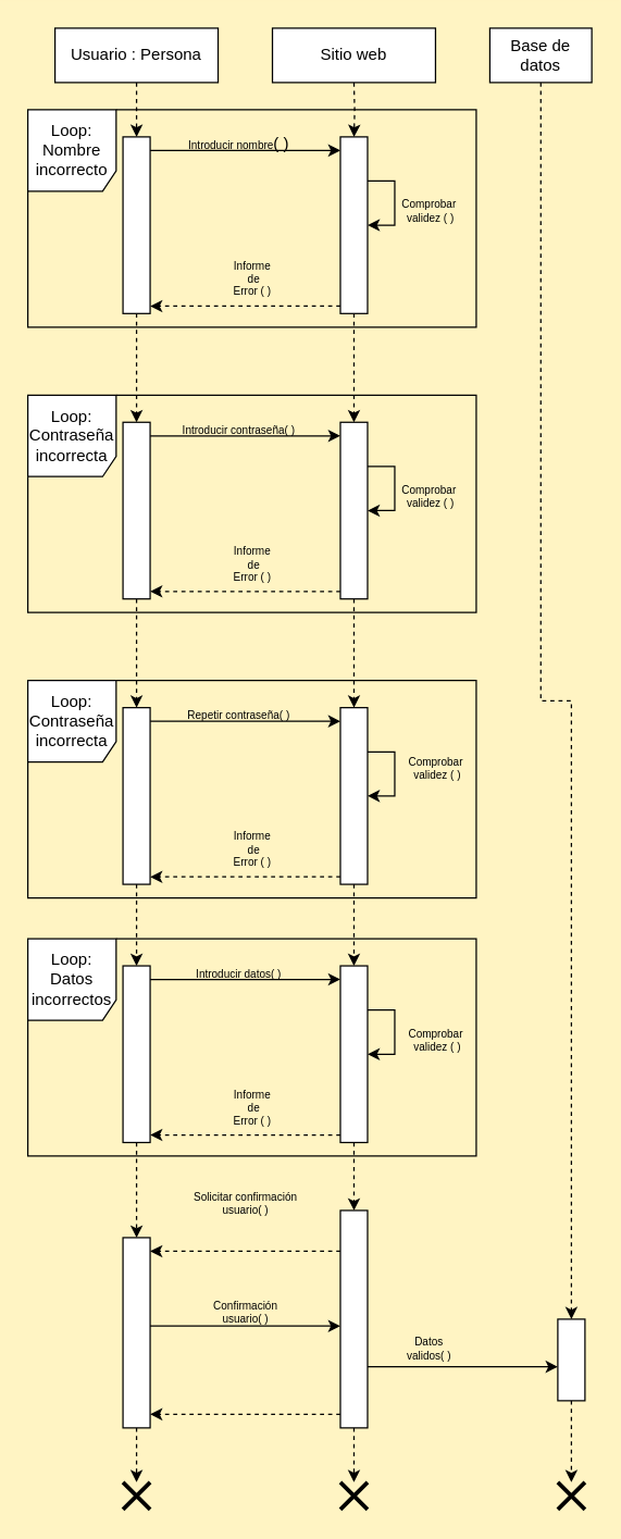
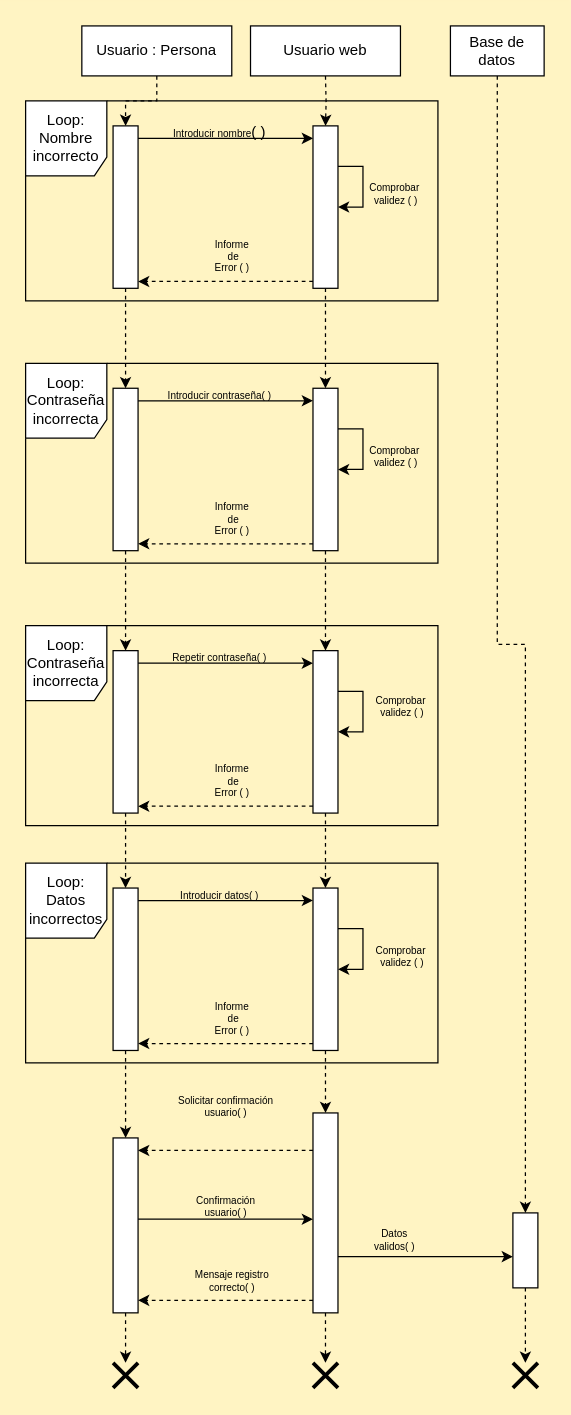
  <mxCell id="0" />
  <mxCell id="1" parent="0" />
- <mxCell id="2" value="Usuario : Persona" style="rounded=0;whiteSpace=wrap;html=1;" parent="1" vertex="1"><mxGeometry x="40" y="20" width="120" height="40" as="geometry" /></mxCell>
+ <mxCell id="2" value="Usuario : Persona" style="rounded=0;whiteSpace=wrap;html=1;" parent="1" vertex="1"><mxGeometry x="65" y="20" width="120" height="40" as="geometry" /></mxCell>
  <mxCell id="3" value="Base de datos" style="rounded=0;whiteSpace=wrap;html=1;" parent="1" vertex="1"><mxGeometry x="360" y="20" width="75" height="40" as="geometry" /></mxCell>
  <mxCell id="4" style="edgeStyle=orthogonalEdgeStyle;rounded=0;orthogonalLoop=1;jettySize=auto;html=1;exitX=0.5;exitY=1;exitDx=0;exitDy=0;entryX=0.5;entryY=0;entryDx=0;entryDy=0;dashed=1;" parent="1" source="2" target="6" edge="1"><mxGeometry relative="1" as="geometry" /></mxCell>
  <mxCell id="5" style="edgeStyle=orthogonalEdgeStyle;rounded=0;orthogonalLoop=1;jettySize=auto;html=1;exitX=0.5;exitY=1;exitDx=0;exitDy=0;entryX=0.5;entryY=0;entryDx=0;entryDy=0;dashed=1;" parent="1" source="6" target="29" edge="1"><mxGeometry relative="1" as="geometry" /></mxCell>
  <mxCell id="6" value="" style="rounded=0;whiteSpace=wrap;html=1;" parent="1" vertex="1"><mxGeometry x="90" y="100" width="20" height="130" as="geometry" /></mxCell>
  <mxCell id="7" value="&lt;font style=&quot;font-size: 8px;&quot;&gt;Introducir nombre&lt;/font&gt;( )" style="text;html=1;align=center;verticalAlign=middle;resizable=0;points=[];autosize=1;strokeColor=none;fillColor=none;" parent="1" vertex="1"><mxGeometry x="125" y="90" width="100" height="30" as="geometry" /></mxCell>
- <mxCell id="8" value="Sitio web" style="rounded=0;whiteSpace=wrap;html=1;" parent="1" vertex="1"><mxGeometry x="200" y="20" width="120" height="40" as="geometry" /></mxCell>
+ <mxCell id="8" value="Usuario web" style="rounded=0;whiteSpace=wrap;html=1;" parent="1" vertex="1"><mxGeometry x="200" y="20" width="120" height="40" as="geometry" /></mxCell>
  <mxCell id="9" style="edgeStyle=orthogonalEdgeStyle;rounded=0;orthogonalLoop=1;jettySize=auto;html=1;exitX=0.5;exitY=1;exitDx=0;exitDy=0;entryX=0.5;entryY=0;entryDx=0;entryDy=0;dashed=1;" parent="1" target="12" edge="1"><mxGeometry relative="1" as="geometry"><mxPoint x="260" y="60" as="sourcePoint" /></mxGeometry></mxCell>
  <mxCell id="10" style="edgeStyle=orthogonalEdgeStyle;rounded=0;orthogonalLoop=1;jettySize=auto;html=1;exitX=0;exitY=0.75;exitDx=0;exitDy=0;entryX=1;entryY=0.5;entryDx=0;entryDy=0;dashed=1;" parent="1" edge="1"><mxGeometry relative="1" as="geometry"><mxPoint x="250" y="224.5" as="sourcePoint" /><mxPoint x="110" y="224.5" as="targetPoint" /></mxGeometry></mxCell>
  <mxCell id="11" style="edgeStyle=orthogonalEdgeStyle;rounded=0;orthogonalLoop=1;jettySize=auto;html=1;exitX=0.5;exitY=1;exitDx=0;exitDy=0;dashed=1;" parent="1" source="12" target="22" edge="1"><mxGeometry relative="1" as="geometry" /></mxCell>
  <mxCell id="12" value="" style="rounded=0;whiteSpace=wrap;html=1;" parent="1" vertex="1"><mxGeometry x="250" y="100" width="20" height="130" as="geometry" /></mxCell>
  <mxCell id="13" style="edgeStyle=orthogonalEdgeStyle;rounded=0;orthogonalLoop=1;jettySize=auto;html=1;exitX=1;exitY=0.25;exitDx=0;exitDy=0;entryX=0;entryY=0.25;entryDx=0;entryDy=0;startArrow=none;startFill=0;" parent="1" edge="1"><mxGeometry relative="1" as="geometry"><mxPoint x="110" y="110" as="sourcePoint" /><mxPoint x="250" y="110" as="targetPoint" /></mxGeometry></mxCell>
  <mxCell id="14" style="edgeStyle=orthogonalEdgeStyle;rounded=0;orthogonalLoop=1;jettySize=auto;html=1;exitX=1;exitY=0.25;exitDx=0;exitDy=0;entryX=1;entryY=0.5;entryDx=0;entryDy=0;" parent="1" source="12" target="12" edge="1"><mxGeometry relative="1" as="geometry"><Array as="points"><mxPoint x="290" y="133" /><mxPoint x="290" y="165" /></Array></mxGeometry></mxCell>
  <mxCell id="15" value="&lt;div style=&quot;font-size: 8px;&quot;&gt;&lt;font style=&quot;font-size: 8px;&quot;&gt;Comprobar&lt;/font&gt;&lt;/div&gt;&lt;div style=&quot;font-size: 8px;&quot;&gt;&lt;font style=&quot;font-size: 8px;&quot;&gt;&amp;nbsp;validez ( )&lt;font style=&quot;font-size: 8px;&quot;&gt;&lt;br&gt;&lt;/font&gt;&lt;/font&gt;&lt;/div&gt;" style="text;html=1;align=center;verticalAlign=middle;resizable=0;points=[];autosize=1;strokeColor=none;fillColor=none;" parent="1" vertex="1"><mxGeometry x="285" y="140" width="60" height="30" as="geometry" /></mxCell>
  <mxCell id="16" value="&lt;div style=&quot;font-size: 8px;&quot;&gt;&lt;font style=&quot;font-size: 8px;&quot;&gt;Informe&lt;/font&gt;&lt;/div&gt;&lt;div style=&quot;font-size: 8px;&quot;&gt;&lt;font style=&quot;font-size: 8px;&quot;&gt;&amp;nbsp;de&lt;/font&gt;&lt;/div&gt;&lt;div style=&quot;font-size: 8px;&quot;&gt;&lt;font style=&quot;font-size: 8px;&quot;&gt;Error&lt;font style=&quot;font-size: 8px;&quot;&gt; ( )&lt;br&gt;&lt;/font&gt;&lt;/font&gt; &lt;/div&gt;" style="text;html=1;align=center;verticalAlign=middle;resizable=0;points=[];autosize=1;strokeColor=none;fillColor=none;" parent="1" vertex="1"><mxGeometry x="160" y="184.5" width="50" height="40" as="geometry" /></mxCell>
  <mxCell id="17" value="&lt;div&gt;Loop:&lt;/div&gt;&lt;div&gt;Nombre incorrecto&lt;br&gt;&lt;/div&gt;" style="shape=umlFrame;whiteSpace=wrap;html=1;pointerEvents=0;width=65;height=60;" parent="1" vertex="1"><mxGeometry x="20" y="80" width="330" height="160" as="geometry" /></mxCell>
  <mxCell id="18" value="" style="shape=umlDestroy;whiteSpace=wrap;html=1;strokeWidth=3;targetShapes=umlLifeline;" parent="1" vertex="1"><mxGeometry x="90" y="1090" width="20" height="20" as="geometry" /></mxCell>
  <mxCell id="19" value="&lt;font style=&quot;font-size: 8px;&quot;&gt;Introducir contraseña( )&lt;br&gt;&lt;/font&gt;" style="text;html=1;align=center;verticalAlign=middle;resizable=0;points=[];autosize=1;strokeColor=none;fillColor=none;" parent="1" vertex="1"><mxGeometry x="120" y="300" width="110" height="30" as="geometry" /></mxCell>
  <mxCell id="20" style="edgeStyle=orthogonalEdgeStyle;rounded=0;orthogonalLoop=1;jettySize=auto;html=1;exitX=0;exitY=0.75;exitDx=0;exitDy=0;entryX=1;entryY=0.5;entryDx=0;entryDy=0;dashed=1;" parent="1" edge="1"><mxGeometry relative="1" as="geometry"><mxPoint x="250" y="434.5" as="sourcePoint" /><mxPoint x="110" y="434.5" as="targetPoint" /></mxGeometry></mxCell>
  <mxCell id="21" style="edgeStyle=orthogonalEdgeStyle;rounded=0;orthogonalLoop=1;jettySize=auto;html=1;exitX=0.5;exitY=1;exitDx=0;exitDy=0;dashed=1;" parent="1" source="22" target="33" edge="1"><mxGeometry relative="1" as="geometry" /></mxCell>
  <mxCell id="22" value="" style="rounded=0;whiteSpace=wrap;html=1;" parent="1" vertex="1"><mxGeometry x="250" y="310" width="20" height="130" as="geometry" /></mxCell>
  <mxCell id="23" style="edgeStyle=orthogonalEdgeStyle;rounded=0;orthogonalLoop=1;jettySize=auto;html=1;exitX=1;exitY=0.25;exitDx=0;exitDy=0;entryX=0;entryY=0.25;entryDx=0;entryDy=0;startArrow=none;startFill=0;" parent="1" edge="1"><mxGeometry relative="1" as="geometry"><mxPoint x="110" y="320" as="sourcePoint" /><mxPoint x="250" y="320" as="targetPoint" /></mxGeometry></mxCell>
  <mxCell id="24" style="edgeStyle=orthogonalEdgeStyle;rounded=0;orthogonalLoop=1;jettySize=auto;html=1;exitX=1;exitY=0.25;exitDx=0;exitDy=0;entryX=1;entryY=0.5;entryDx=0;entryDy=0;" parent="1" source="22" target="22" edge="1"><mxGeometry relative="1" as="geometry"><Array as="points"><mxPoint x="290" y="343" /><mxPoint x="290" y="375" /></Array></mxGeometry></mxCell>
  <mxCell id="25" value="&lt;div style=&quot;font-size: 8px;&quot;&gt;&lt;font style=&quot;font-size: 8px;&quot;&gt;Comprobar&lt;/font&gt;&lt;/div&gt;&lt;div style=&quot;font-size: 8px;&quot;&gt;&lt;font style=&quot;font-size: 8px;&quot;&gt;&amp;nbsp;validez ( )&lt;font style=&quot;font-size: 8px;&quot;&gt;&lt;br&gt;&lt;/font&gt;&lt;/font&gt;&lt;/div&gt;" style="text;html=1;align=center;verticalAlign=middle;resizable=0;points=[];autosize=1;strokeColor=none;fillColor=none;" parent="1" vertex="1"><mxGeometry x="285" y="350" width="60" height="30" as="geometry" /></mxCell>
  <mxCell id="26" value="&lt;div style=&quot;font-size: 8px;&quot;&gt;&lt;font style=&quot;font-size: 8px;&quot;&gt;Informe&lt;/font&gt;&lt;/div&gt;&lt;div style=&quot;font-size: 8px;&quot;&gt;&lt;font style=&quot;font-size: 8px;&quot;&gt;&amp;nbsp;de&lt;/font&gt;&lt;/div&gt;&lt;div style=&quot;font-size: 8px;&quot;&gt;&lt;font style=&quot;font-size: 8px;&quot;&gt;Error&lt;font style=&quot;font-size: 8px;&quot;&gt; ( )&lt;br&gt;&lt;/font&gt;&lt;/font&gt; &lt;/div&gt;" style="text;html=1;align=center;verticalAlign=middle;resizable=0;points=[];autosize=1;strokeColor=none;fillColor=none;" parent="1" vertex="1"><mxGeometry x="160" y="394.5" width="50" height="40" as="geometry" /></mxCell>
  <mxCell id="27" value="&lt;div&gt;Loop:&lt;/div&gt;&lt;div&gt;Contraseña&lt;/div&gt;&lt;div&gt;incorrecta&lt;br&gt;&lt;/div&gt;" style="shape=umlFrame;whiteSpace=wrap;html=1;pointerEvents=0;width=65;height=60;" parent="1" vertex="1"><mxGeometry x="20" y="290" width="330" height="160" as="geometry" /></mxCell>
  <mxCell id="28" style="edgeStyle=orthogonalEdgeStyle;rounded=0;orthogonalLoop=1;jettySize=auto;html=1;exitX=0.5;exitY=1;exitDx=0;exitDy=0;entryX=0.5;entryY=0;entryDx=0;entryDy=0;dashed=1;" parent="1" source="29" target="40" edge="1"><mxGeometry relative="1" as="geometry" /></mxCell>
  <mxCell id="29" value="" style="rounded=0;whiteSpace=wrap;html=1;" parent="1" vertex="1"><mxGeometry x="90" y="310" width="20" height="130" as="geometry" /></mxCell>
  <mxCell id="30" value="&lt;font style=&quot;font-size: 8px;&quot;&gt;Repetir contraseña( )&lt;br&gt;&lt;/font&gt;" style="text;html=1;align=center;verticalAlign=middle;resizable=0;points=[];autosize=1;strokeColor=none;fillColor=none;" parent="1" vertex="1"><mxGeometry x="125" y="510" width="100" height="30" as="geometry" /></mxCell>
  <mxCell id="31" style="edgeStyle=orthogonalEdgeStyle;rounded=0;orthogonalLoop=1;jettySize=auto;html=1;exitX=0;exitY=0.75;exitDx=0;exitDy=0;entryX=1;entryY=0.5;entryDx=0;entryDy=0;dashed=1;" parent="1" edge="1"><mxGeometry relative="1" as="geometry"><mxPoint x="250" y="644.5" as="sourcePoint" /><mxPoint x="110" y="644.5" as="targetPoint" /></mxGeometry></mxCell>
  <mxCell id="32" style="edgeStyle=orthogonalEdgeStyle;rounded=0;orthogonalLoop=1;jettySize=auto;html=1;exitX=0.5;exitY=1;exitDx=0;exitDy=0;entryX=0.5;entryY=0;entryDx=0;entryDy=0;dashed=1;" parent="1" source="33" target="44" edge="1"><mxGeometry relative="1" as="geometry" /></mxCell>
  <mxCell id="33" value="" style="rounded=0;whiteSpace=wrap;html=1;" parent="1" vertex="1"><mxGeometry x="250" y="520" width="20" height="130" as="geometry" /></mxCell>
  <mxCell id="34" style="edgeStyle=orthogonalEdgeStyle;rounded=0;orthogonalLoop=1;jettySize=auto;html=1;exitX=1;exitY=0.25;exitDx=0;exitDy=0;entryX=0;entryY=0.25;entryDx=0;entryDy=0;startArrow=none;startFill=0;" parent="1" edge="1"><mxGeometry relative="1" as="geometry"><mxPoint x="110" y="530" as="sourcePoint" /><mxPoint x="250" y="530" as="targetPoint" /></mxGeometry></mxCell>
  <mxCell id="35" style="edgeStyle=orthogonalEdgeStyle;rounded=0;orthogonalLoop=1;jettySize=auto;html=1;exitX=1;exitY=0.25;exitDx=0;exitDy=0;entryX=1;entryY=0.5;entryDx=0;entryDy=0;" parent="1" source="33" target="33" edge="1"><mxGeometry relative="1" as="geometry"><Array as="points"><mxPoint x="290" y="553" /><mxPoint x="290" y="585" /></Array></mxGeometry></mxCell>
  <mxCell id="36" value="&lt;div style=&quot;font-size: 8px;&quot;&gt;&lt;font style=&quot;font-size: 8px;&quot;&gt;Comprobar&lt;/font&gt;&lt;/div&gt;&lt;div style=&quot;font-size: 8px;&quot;&gt;&lt;font style=&quot;font-size: 8px;&quot;&gt;&amp;nbsp;validez ( )&lt;font style=&quot;font-size: 8px;&quot;&gt;&lt;br&gt;&lt;/font&gt;&lt;/font&gt;&lt;/div&gt;" style="text;html=1;align=center;verticalAlign=middle;resizable=0;points=[];autosize=1;strokeColor=none;fillColor=none;" parent="1" vertex="1"><mxGeometry x="290" y="550" width="60" height="30" as="geometry" /></mxCell>
  <mxCell id="37" value="&lt;div style=&quot;font-size: 8px;&quot;&gt;&lt;font style=&quot;font-size: 8px;&quot;&gt;Informe&lt;/font&gt;&lt;/div&gt;&lt;div style=&quot;font-size: 8px;&quot;&gt;&lt;font style=&quot;font-size: 8px;&quot;&gt;&amp;nbsp;de&lt;/font&gt;&lt;/div&gt;&lt;div style=&quot;font-size: 8px;&quot;&gt;&lt;font style=&quot;font-size: 8px;&quot;&gt;Error&lt;font style=&quot;font-size: 8px;&quot;&gt; ( )&lt;br&gt;&lt;/font&gt;&lt;/font&gt; &lt;/div&gt;" style="text;html=1;align=center;verticalAlign=middle;resizable=0;points=[];autosize=1;strokeColor=none;fillColor=none;" parent="1" vertex="1"><mxGeometry x="160" y="604.5" width="50" height="40" as="geometry" /></mxCell>
  <mxCell id="38" value="&lt;div&gt;Loop:&lt;/div&gt;&lt;div&gt;Contraseña&lt;/div&gt;&lt;div&gt;incorrecta&lt;br&gt;&lt;/div&gt;" style="shape=umlFrame;whiteSpace=wrap;html=1;pointerEvents=0;width=65;height=60;" parent="1" vertex="1"><mxGeometry x="20" y="500" width="330" height="160" as="geometry" /></mxCell>
  <mxCell id="39" style="edgeStyle=orthogonalEdgeStyle;rounded=0;orthogonalLoop=1;jettySize=auto;html=1;exitX=0.5;exitY=1;exitDx=0;exitDy=0;entryX=0.5;entryY=0;entryDx=0;entryDy=0;dashed=1;" parent="1" source="40" target="52" edge="1"><mxGeometry relative="1" as="geometry" /></mxCell>
  <mxCell id="40" value="" style="rounded=0;whiteSpace=wrap;html=1;" parent="1" vertex="1"><mxGeometry x="90" y="520" width="20" height="130" as="geometry" /></mxCell>
  <mxCell id="41" value="&lt;font style=&quot;font-size: 8px;&quot;&gt;Introducir datos( )&lt;br&gt;&lt;/font&gt;" style="text;html=1;align=center;verticalAlign=middle;resizable=0;points=[];autosize=1;strokeColor=none;fillColor=none;" parent="1" vertex="1"><mxGeometry x="130" y="700" width="90" height="30" as="geometry" /></mxCell>
  <mxCell id="42" style="edgeStyle=orthogonalEdgeStyle;rounded=0;orthogonalLoop=1;jettySize=auto;html=1;exitX=0;exitY=0.75;exitDx=0;exitDy=0;entryX=1;entryY=0.5;entryDx=0;entryDy=0;dashed=1;" parent="1" edge="1"><mxGeometry relative="1" as="geometry"><mxPoint x="250" y="834.5" as="sourcePoint" /><mxPoint x="110" y="834.5" as="targetPoint" /></mxGeometry></mxCell>
  <mxCell id="43" style="edgeStyle=orthogonalEdgeStyle;rounded=0;orthogonalLoop=1;jettySize=auto;html=1;exitX=0.5;exitY=1;exitDx=0;exitDy=0;entryX=0.5;entryY=0;entryDx=0;entryDy=0;dashed=1;" parent="1" source="44" target="59" edge="1"><mxGeometry relative="1" as="geometry" /></mxCell>
  <mxCell id="44" value="" style="rounded=0;whiteSpace=wrap;html=1;" parent="1" vertex="1"><mxGeometry x="250" y="710" width="20" height="130" as="geometry" /></mxCell>
  <mxCell id="45" style="edgeStyle=orthogonalEdgeStyle;rounded=0;orthogonalLoop=1;jettySize=auto;html=1;exitX=1;exitY=0.25;exitDx=0;exitDy=0;entryX=0;entryY=0.25;entryDx=0;entryDy=0;startArrow=none;startFill=0;" parent="1" edge="1"><mxGeometry relative="1" as="geometry"><mxPoint x="110" y="720" as="sourcePoint" /><mxPoint x="250" y="720" as="targetPoint" /></mxGeometry></mxCell>
  <mxCell id="46" style="edgeStyle=orthogonalEdgeStyle;rounded=0;orthogonalLoop=1;jettySize=auto;html=1;exitX=1;exitY=0.25;exitDx=0;exitDy=0;entryX=1;entryY=0.5;entryDx=0;entryDy=0;" parent="1" source="44" target="44" edge="1"><mxGeometry relative="1" as="geometry"><Array as="points"><mxPoint x="290" y="743" /><mxPoint x="290" y="775" /></Array></mxGeometry></mxCell>
  <mxCell id="47" value="&lt;div style=&quot;font-size: 8px;&quot;&gt;&lt;font style=&quot;font-size: 8px;&quot;&gt;Comprobar&lt;/font&gt;&lt;/div&gt;&lt;div style=&quot;font-size: 8px;&quot;&gt;&lt;font style=&quot;font-size: 8px;&quot;&gt;&amp;nbsp;validez ( )&lt;font style=&quot;font-size: 8px;&quot;&gt;&lt;br&gt;&lt;/font&gt;&lt;/font&gt;&lt;/div&gt;" style="text;html=1;align=center;verticalAlign=middle;resizable=0;points=[];autosize=1;strokeColor=none;fillColor=none;" parent="1" vertex="1"><mxGeometry x="290" y="750" width="60" height="30" as="geometry" /></mxCell>
  <mxCell id="48" value="&lt;div style=&quot;font-size: 8px;&quot;&gt;&lt;font style=&quot;font-size: 8px;&quot;&gt;Informe&lt;/font&gt;&lt;/div&gt;&lt;div style=&quot;font-size: 8px;&quot;&gt;&lt;font style=&quot;font-size: 8px;&quot;&gt;&amp;nbsp;de&lt;/font&gt;&lt;/div&gt;&lt;div style=&quot;font-size: 8px;&quot;&gt;&lt;font style=&quot;font-size: 8px;&quot;&gt;Error&lt;font style=&quot;font-size: 8px;&quot;&gt; ( )&lt;br&gt;&lt;/font&gt;&lt;/font&gt; &lt;/div&gt;" style="text;html=1;align=center;verticalAlign=middle;resizable=0;points=[];autosize=1;strokeColor=none;fillColor=none;" parent="1" vertex="1"><mxGeometry x="160" y="794.5" width="50" height="40" as="geometry" /></mxCell>
  <mxCell id="49" value="&lt;div&gt;Loop:&lt;/div&gt;&lt;div&gt;Datos&lt;/div&gt;&lt;div&gt;incorrectos&lt;br&gt;&lt;/div&gt;" style="shape=umlFrame;whiteSpace=wrap;html=1;pointerEvents=0;width=65;height=60;" parent="1" vertex="1"><mxGeometry x="20" y="690" width="330" height="160" as="geometry" /></mxCell>
  <mxCell id="50" value="&lt;font style=&quot;font-size: 8px;&quot;&gt;Datos&lt;/font&gt;&lt;div style=&quot;font-size: 8px;&quot;&gt;&lt;font style=&quot;font-size: 8px;&quot;&gt;validos&lt;/font&gt;( )&lt;br&gt;&lt;/div&gt;" style="text;html=1;align=center;verticalAlign=middle;resizable=0;points=[];autosize=1;strokeColor=none;fillColor=none;" parent="1" vertex="1"><mxGeometry x="285" y="970" width="60" height="40" as="geometry" /></mxCell>
  <mxCell id="51" style="edgeStyle=orthogonalEdgeStyle;rounded=0;orthogonalLoop=1;jettySize=auto;html=1;exitX=0.5;exitY=1;exitDx=0;exitDy=0;dashed=1;" parent="1" source="52" target="61" edge="1"><mxGeometry relative="1" as="geometry" /></mxCell>
  <mxCell id="52" value="" style="rounded=0;whiteSpace=wrap;html=1;" parent="1" vertex="1"><mxGeometry x="90" y="710" width="20" height="130" as="geometry" /></mxCell>
  <mxCell id="53" style="edgeStyle=orthogonalEdgeStyle;rounded=0;orthogonalLoop=1;jettySize=auto;html=1;exitX=1;exitY=0.25;exitDx=0;exitDy=0;entryX=0;entryY=0.25;entryDx=0;entryDy=0;startArrow=none;startFill=0;" parent="1" edge="1"><mxGeometry relative="1" as="geometry"><mxPoint x="270" y="1005" as="sourcePoint" /><mxPoint x="410" y="1005" as="targetPoint" /></mxGeometry></mxCell>
  <mxCell id="54" style="edgeStyle=orthogonalEdgeStyle;rounded=0;orthogonalLoop=1;jettySize=auto;html=1;exitX=0.5;exitY=1;exitDx=0;exitDy=0;dashed=1;" parent="1" source="55" target="68" edge="1"><mxGeometry relative="1" as="geometry" /></mxCell>
  <mxCell id="55" value="" style="rounded=0;whiteSpace=wrap;html=1;" parent="1" vertex="1"><mxGeometry x="410" y="970" width="20" height="60" as="geometry" /></mxCell>
  <mxCell id="56" style="edgeStyle=orthogonalEdgeStyle;rounded=0;orthogonalLoop=1;jettySize=auto;html=1;dashed=1;" parent="1" target="55" edge="1" source="3"><mxGeometry relative="1" as="geometry"><mxPoint x="420" y="350" as="sourcePoint" /></mxGeometry></mxCell>
  <mxCell id="57" style="edgeStyle=orthogonalEdgeStyle;rounded=0;orthogonalLoop=1;jettySize=auto;html=1;exitX=0;exitY=0.25;exitDx=0;exitDy=0;entryX=1;entryY=0.25;entryDx=0;entryDy=0;dashed=1;" parent="1" edge="1"><mxGeometry relative="1" as="geometry"><mxPoint x="250" y="920" as="sourcePoint" /><mxPoint x="110" y="920" as="targetPoint" /></mxGeometry></mxCell>
  <mxCell id="58" style="edgeStyle=orthogonalEdgeStyle;rounded=0;orthogonalLoop=1;jettySize=auto;html=1;exitX=0.5;exitY=1;exitDx=0;exitDy=0;dashed=1;" parent="1" source="59" target="67" edge="1"><mxGeometry relative="1" as="geometry" /></mxCell>
  <mxCell id="59" value="" style="rounded=0;whiteSpace=wrap;html=1;" parent="1" vertex="1"><mxGeometry x="250" y="890" width="20" height="160" as="geometry" /></mxCell>
  <mxCell id="60" style="edgeStyle=orthogonalEdgeStyle;rounded=0;orthogonalLoop=1;jettySize=auto;html=1;exitX=0.5;exitY=1;exitDx=0;exitDy=0;dashed=1;" parent="1" source="61" target="18" edge="1"><mxGeometry relative="1" as="geometry" /></mxCell>
  <mxCell id="61" value="" style="rounded=0;whiteSpace=wrap;html=1;" parent="1" vertex="1"><mxGeometry x="90" y="910" width="20" height="140" as="geometry" /></mxCell>
  <mxCell id="62" value="&lt;div style=&quot;font-size: 8px;&quot;&gt;&lt;font style=&quot;font-size: 8px;&quot;&gt;Solicitar confirmación &lt;br&gt;&lt;/font&gt;&lt;/div&gt;&lt;div style=&quot;font-size: 8px;&quot;&gt;&lt;font style=&quot;font-size: 8px;&quot;&gt;usuario( )&lt;br&gt;&lt;/font&gt;&lt;/div&gt;&lt;div style=&quot;font-size: 8px;&quot;&gt;&lt;font style=&quot;font-size: 8px;&quot;&gt;&lt;br&gt;&lt;/font&gt;&lt;/div&gt;" style="text;html=1;align=center;verticalAlign=middle;resizable=0;points=[];autosize=1;strokeColor=none;fillColor=none;" parent="1" vertex="1"><mxGeometry x="130" y="870" width="100" height="40" as="geometry" /></mxCell>
  <mxCell id="63" style="edgeStyle=orthogonalEdgeStyle;rounded=0;orthogonalLoop=1;jettySize=auto;html=1;exitX=1;exitY=0.25;exitDx=0;exitDy=0;entryX=0;entryY=0.25;entryDx=0;entryDy=0;startArrow=none;startFill=0;" parent="1" edge="1"><mxGeometry relative="1" as="geometry"><mxPoint x="110" y="975" as="sourcePoint" /><mxPoint x="250" y="975" as="targetPoint" /></mxGeometry></mxCell>
  <mxCell id="64" value="&lt;div style=&quot;font-size: 8px;&quot;&gt;&lt;font style=&quot;font-size: 8px;&quot;&gt;&lt;br&gt;&lt;/font&gt;&lt;/div&gt;&lt;div style=&quot;font-size: 8px;&quot;&gt;&lt;font style=&quot;font-size: 8px;&quot;&gt;Confirmación &lt;br&gt;&lt;/font&gt;&lt;/div&gt;&lt;div style=&quot;font-size: 8px;&quot;&gt;&lt;font style=&quot;font-size: 8px;&quot;&gt;usuario( )&lt;br&gt;&lt;/font&gt;&lt;/div&gt;&lt;div style=&quot;font-size: 8px;&quot;&gt;&lt;font style=&quot;font-size: 8px;&quot;&gt;&lt;br&gt;&lt;/font&gt;&lt;/div&gt;" style="text;html=1;align=center;verticalAlign=middle;resizable=0;points=[];autosize=1;strokeColor=none;fillColor=none;" parent="1" vertex="1"><mxGeometry x="145" y="940" width="70" height="50" as="geometry" /></mxCell>
  <mxCell id="65" style="edgeStyle=orthogonalEdgeStyle;rounded=0;orthogonalLoop=1;jettySize=auto;html=1;exitX=0;exitY=0.75;exitDx=0;exitDy=0;entryX=1;entryY=0.5;entryDx=0;entryDy=0;dashed=1;" parent="1" edge="1"><mxGeometry relative="1" as="geometry"><mxPoint x="250" y="1040" as="sourcePoint" /><mxPoint x="110" y="1040" as="targetPoint" /></mxGeometry></mxCell>
+ <mxCell id="66" value="&lt;div style=&quot;font-size: 8px;&quot;&gt;&lt;font style=&quot;font-size: 8px;&quot;&gt;Mensaje registro &lt;br&gt;&lt;/font&gt;&lt;/div&gt;&lt;div style=&quot;font-size: 8px;&quot;&gt;&lt;font style=&quot;font-size: 8px;&quot;&gt;correcto&lt;/font&gt;( )&lt;br&gt;&lt;/div&gt;" style="text;html=1;align=center;verticalAlign=middle;resizable=0;points=[];autosize=1;strokeColor=none;fillColor=none;" parent="1" vertex="1"><mxGeometry x="145" y="1010" width="80" height="30" as="geometry" /></mxCell>
  <mxCell id="67" value="" style="shape=umlDestroy;whiteSpace=wrap;html=1;strokeWidth=3;targetShapes=umlLifeline;" parent="1" vertex="1"><mxGeometry x="250" y="1090" width="20" height="20" as="geometry" /></mxCell>
  <mxCell id="68" value="" style="shape=umlDestroy;whiteSpace=wrap;html=1;strokeWidth=3;targetShapes=umlLifeline;" parent="1" vertex="1"><mxGeometry x="410" y="1090" width="20" height="20" as="geometry" /></mxCell>
